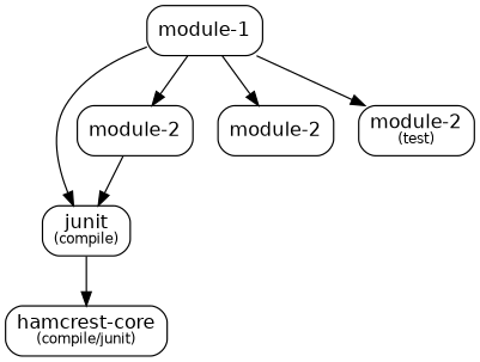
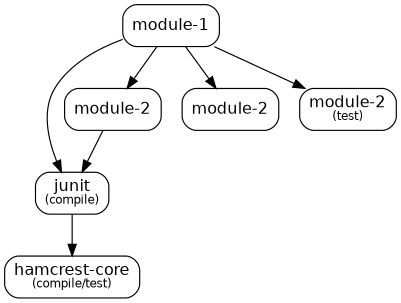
  digraph {
    node [fontname=Helvetica fontsize=14 shape=box style=rounded]
    edge [fontname=Helvetica fontsize=10]
    n1 [label=<junit<font point-size="10"><br/>(compile)</font>>]
-   n2 [label=<hamcrest-core<font point-size="10"><br/>(compile/junit)</font>>]
+   n2 [label=<hamcrest-core<font point-size="10"><br/>(compile/test)</font>>]
    n3 [label=<module-2>]
    n4 [label=<module-1>]
    n5 [label=<module-2>]
    n6 [label=<module-2<font point-size="10"><br/>(test)</font>>]
    n1 -> n2
    n3 -> n1
    n4 -> n1
    n4 -> n3
    n4 -> n5
    n4 -> n6
  }
